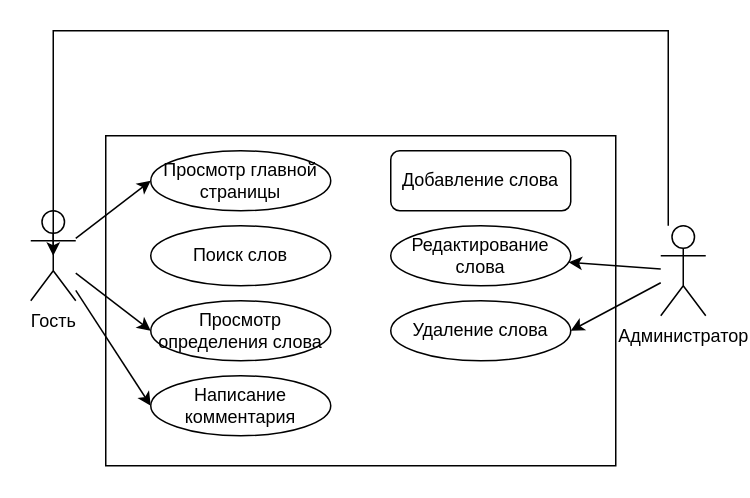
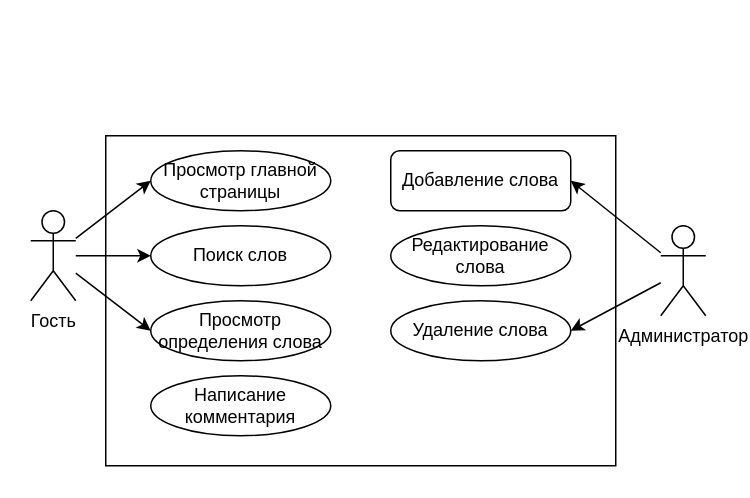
  <mxCell id="0" />
  <mxCell id="1" parent="0" />
  <mxCell id="2" value="" style="rounded=0;whiteSpace=wrap;html=1;fillColor=none;" vertex="1" parent="1"><mxGeometry x="70" y="90" width="340" height="220" as="geometry" /></mxCell>
  <mxCell id="3" style="rounded=0;orthogonalLoop=1;jettySize=auto;html=1;entryX=0;entryY=0.5;entryDx=0;entryDy=0;" edge="1" parent="1" source="6" target="11"><mxGeometry relative="1" as="geometry" /></mxCell>
  <mxCell id="4" style="rounded=0;orthogonalLoop=1;jettySize=auto;html=1;entryX=0;entryY=0.5;entryDx=0;entryDy=0;" edge="1" parent="1" source="6" target="13"><mxGeometry relative="1" as="geometry" /></mxCell>
- <mxCell id="5" style="rounded=0;orthogonalLoop=1;jettySize=auto;html=1;entryX=0;entryY=0.5;entryDx=0;entryDy=0;" edge="1" parent="1" source="6" target="14"><mxGeometry relative="1" as="geometry" /></mxCell>
+ <mxCell id="5" style="rounded=0;orthogonalLoop=1;jettySize=auto;html=1;" edge="1" parent="1" source="6" target="12"><mxGeometry relative="1" as="geometry" /></mxCell>
  <mxCell id="6" value="Гость" style="shape=umlActor;verticalLabelPosition=bottom;verticalAlign=top;html=1;outlineConnect=0;" vertex="1" parent="1"><mxGeometry x="20" y="140" width="30" height="60" as="geometry" /></mxCell>
- <mxCell id="7" style="rounded=0;orthogonalLoop=1;jettySize=auto;html=1;" edge="1" parent="1" source="10" target="16"><mxGeometry relative="1" as="geometry" /></mxCell>
+ <mxCell id="7" style="rounded=0;orthogonalLoop=1;jettySize=auto;html=1;entryX=1;entryY=0.5;entryDx=0;entryDy=0;" edge="1" parent="1" source="10" target="15"><mxGeometry relative="1" as="geometry" /></mxCell>
  <mxCell id="8" style="rounded=0;orthogonalLoop=1;jettySize=auto;html=1;entryX=1;entryY=0.5;entryDx=0;entryDy=0;" edge="1" parent="1" source="10" target="17"><mxGeometry relative="1" as="geometry" /></mxCell>
- <mxCell id="9" style="edgeStyle=orthogonalEdgeStyle;rounded=0;orthogonalLoop=1;jettySize=auto;html=1;entryX=0.5;entryY=0.5;entryDx=0;entryDy=0;entryPerimeter=0;" edge="1" parent="1" source="10" target="6"><mxGeometry relative="1" as="geometry"><Array as="points"><mxPoint x="445" y="20" /><mxPoint x="35" y="20" /></Array></mxGeometry></mxCell>
  <mxCell id="10" value="Администратор" style="shape=umlActor;verticalLabelPosition=bottom;verticalAlign=top;html=1;outlineConnect=0;" vertex="1" parent="1"><mxGeometry x="440" y="150" width="30" height="60" as="geometry" /></mxCell>
  <mxCell id="11" value="Просмотр главной страницы" style="ellipse;whiteSpace=wrap;html=1;" vertex="1" parent="1"><mxGeometry x="100" y="100" width="120" height="40" as="geometry" /></mxCell>
  <mxCell id="12" value="Поиск слов" style="ellipse;whiteSpace=wrap;html=1;" vertex="1" parent="1"><mxGeometry x="100" y="150" width="120" height="40" as="geometry" /></mxCell>
  <mxCell id="13" value="Просмотр определения слова" style="ellipse;whiteSpace=wrap;html=1;" vertex="1" parent="1"><mxGeometry x="100" y="200" width="120" height="40" as="geometry" /></mxCell>
  <mxCell id="14" value="Написание комментария" style="ellipse;whiteSpace=wrap;html=1;" vertex="1" parent="1"><mxGeometry x="100" y="250" width="120" height="40" as="geometry" /></mxCell>
  <mxCell id="15" value="Добавление слова" style="whiteSpace=wrap;html=1;rounded=1;" vertex="1" parent="1"><mxGeometry x="260" y="100" width="120" height="40" as="geometry" /></mxCell>
  <mxCell id="16" value="Редактирование слова" style="ellipse;whiteSpace=wrap;html=1;" vertex="1" parent="1"><mxGeometry x="260" y="150" width="120" height="40" as="geometry" /></mxCell>
  <mxCell id="17" value="Удаление слова" style="ellipse;whiteSpace=wrap;html=1;" vertex="1" parent="1"><mxGeometry x="260" y="200" width="120" height="40" as="geometry" /></mxCell>
